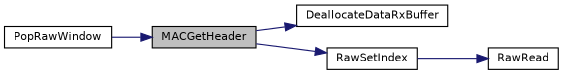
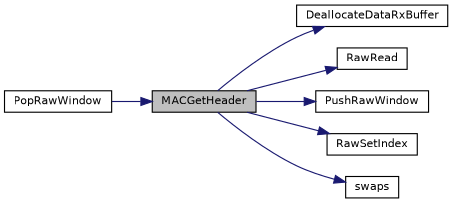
  digraph {
    rankdir=LR
    node [color=black fillcolor=white fontname=Helvetica fontsize=10 shape=record style=filled]
    edge [color=midnightblue fontname=Helvetica fontsize=10 labelfontname=Helvetica labelfontsize=10 style=solid]
    n1 [fillcolor=grey75 fontcolor=black height=0.2 label=MACGetHeader width=0.4]
    n2 [height=0.2 label=DeallocateDataRxBuffer width=0.4]
    n3 [height=0.2 label=RawRead width=0.4]
+   n4 [height=0.2 label=PushRawWindow width=0.4]
    n5 [height=0.2 label=RawSetIndex width=0.4]
+   n6 [height=0.2 label=swaps width=0.4]
    n7 [height=0.2 label=PopRawWindow width=0.4]
    n1 -> n2
-   n5 -> n3
+   n1 -> n3
+   n1 -> n4
    n1 -> n5
+   n1 -> n6
    n7 -> n1
  }
